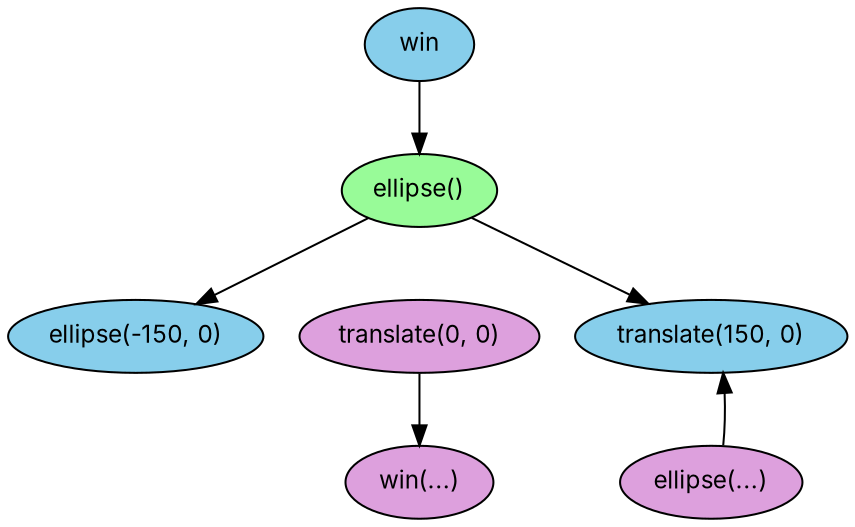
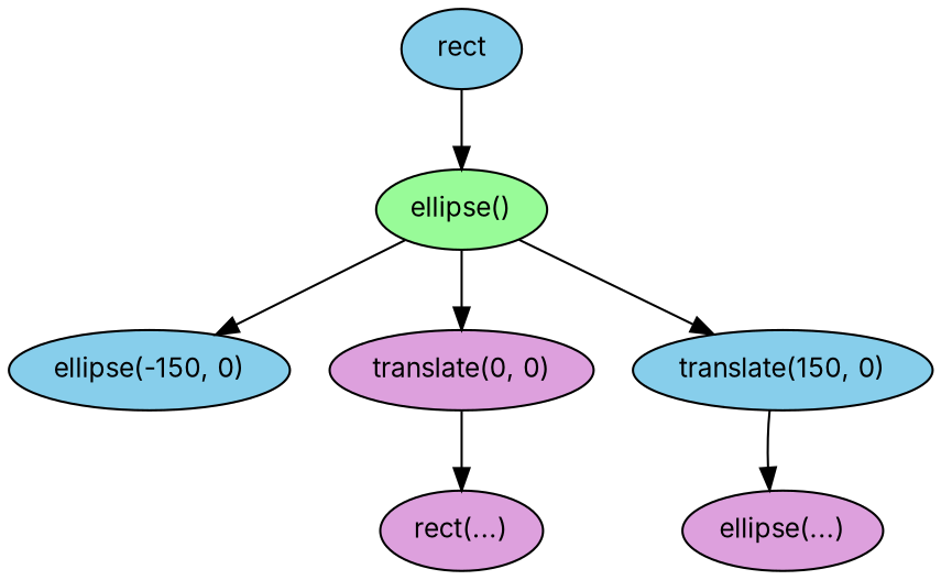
  digraph {
    fontname=Inter
    node [fillcolor=skyblue fontname=Inter fontsize=12 style=filled]
    edge [fontname=Inter]
-   n1 [label=win]
+   n1 [label=rect]
    n2 [fillcolor=palegreen label="ellipse()"]
    n3 [label="ellipse(-150, 0)"]
    n4 [fillcolor=plum label="translate(0, 0)"]
    n5 [label="translate(150, 0)"]
-   n6 [fillcolor=plum label="win(...)"]
+   n6 [fillcolor=plum label="rect(...)"]
    n7 [fillcolor=plum label="ellipse(...)"]
    n1 -> n2
    n2 -> n3
+   n2 -> n4
    n2 -> n5
    n4 -> n6
-   n7 -> n5
+   n5 -> n7
  }
